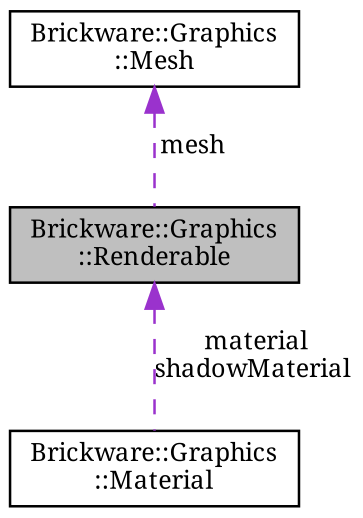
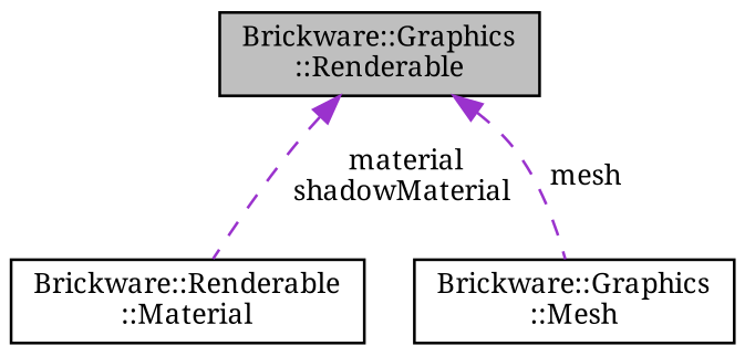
  digraph {
    fontname="Noto Serif"
    node [color=black fillcolor=white fontname="Noto Serif" fontsize=10 shape=record style=filled]
    edge [color=darkorchid3 dir=back fontname="Noto Serif" fontsize=10 labelfontname=Helvetica labelfontsize=10 style=dashed]
    n1 [fillcolor=grey75 fontcolor=black height=0.2 label="Brickware::Graphics\l::Renderable" width=0.4]
-   n2 [height=0.2 label="Brickware::Graphics\l::Material" width=0.4]
+   n2 [height=0.2 label="Brickware::Renderable\l::Material" width=0.4]
    n3 [height=0.2 label="Brickware::Graphics\l::Mesh" width=0.4]
    n1 -> n2 [label=" material\nshadowMaterial"]
-   n3 -> n1 [label=" mesh"]
+   n1 -> n3 [label=" mesh"]
  }
